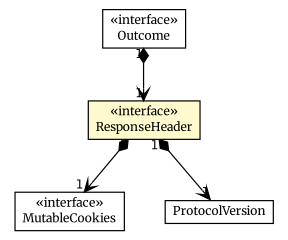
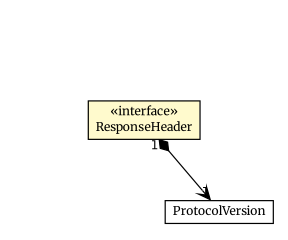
  digraph {
    fontname=Merriweather
    nodesep=0.25
    ranksep=0.5
    node [fontcolor=black fontname=Merriweather fontsize=10.0 shape=plaintext]
    edge [arrowhead=open arrowtail=diamond color=black dir=both fontcolor=black fontname=Merriweather fontsize=10.0 headlabel=1 headport=p labelfontname=Helvetica labelfontsize=10 taillabel=1 tailport=p]
    n1 [label=<<table title="io.werval.api.http.ResponseHeader" border="0" cellborder="1" cellspacing="0" cellpadding="2" port="p" bgcolor="lemonChiffon" href="./ResponseHeader.html"> 		<tr><td><table border="0" cellspacing="0" cellpadding="1"> <tr><td align="center" balign="center"> &#171;interface&#187; </td></tr> <tr><td align="center" balign="center"> ResponseHeader </td></tr> 		</table></td></tr> 		</table>>]
-   n2 [label=<<table title="io.werval.api.http.MutableCookies" border="0" cellborder="1" cellspacing="0" cellpadding="2" port="p" href="./MutableCookies.html"> 		<tr><td><table border="0" cellspacing="0" cellpadding="1"> <tr><td align="center" balign="center"> &#171;interface&#187; </td></tr> <tr><td align="center" balign="center"> MutableCookies </td></tr> 		</table></td></tr> 		</table>>]
    n3 [label=<<table title="io.werval.api.http.ProtocolVersion" border="0" cellborder="1" cellspacing="0" cellpadding="2" port="p" href="./ProtocolVersion.html"> 		<tr><td><table border="0" cellspacing="0" cellpadding="1"> <tr><td align="center" balign="center"> ProtocolVersion </td></tr> 		</table></td></tr> 		</table>>]
-   n4 [label=<<table title="io.werval.api.outcomes.Outcome" border="0" cellborder="1" cellspacing="0" cellpadding="2" port="p" href="../outcomes/Outcome.html"> 		<tr><td><table border="0" cellspacing="0" cellpadding="1"> <tr><td align="center" balign="center"> &#171;interface&#187; </td></tr> <tr><td align="center" balign="center"> Outcome </td></tr> 		</table></td></tr> 		</table>>]
-   n1 -> n2
    n1 -> n3
-   n4 -> n1
  }
